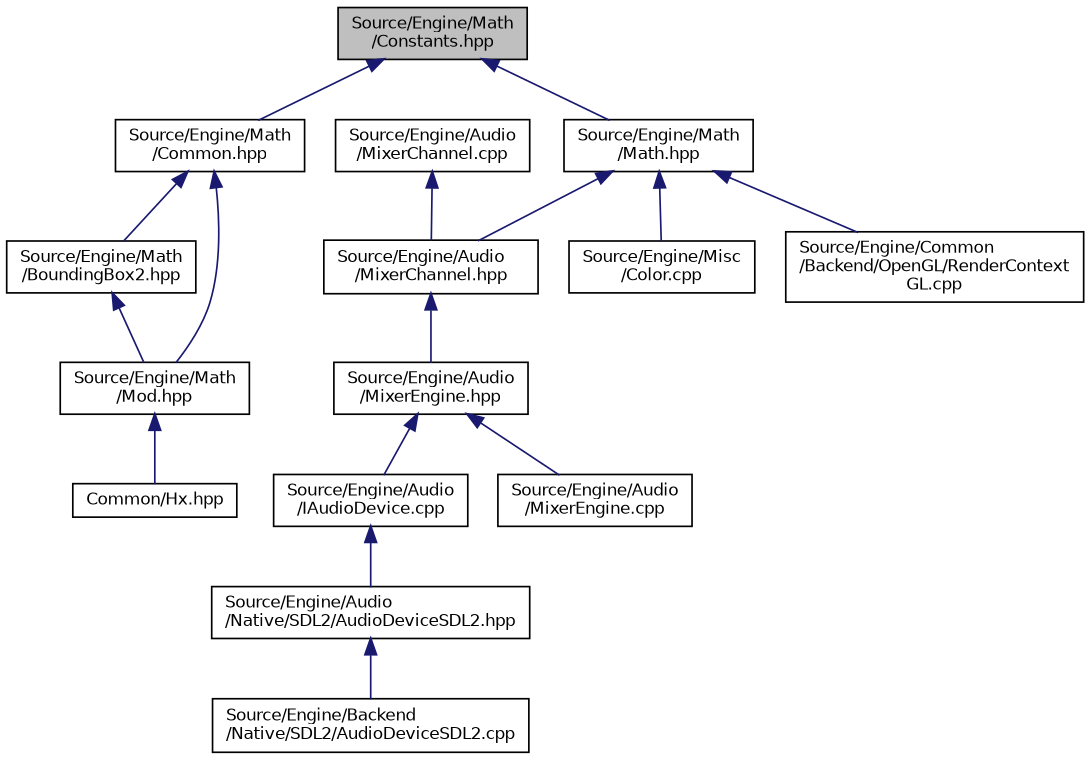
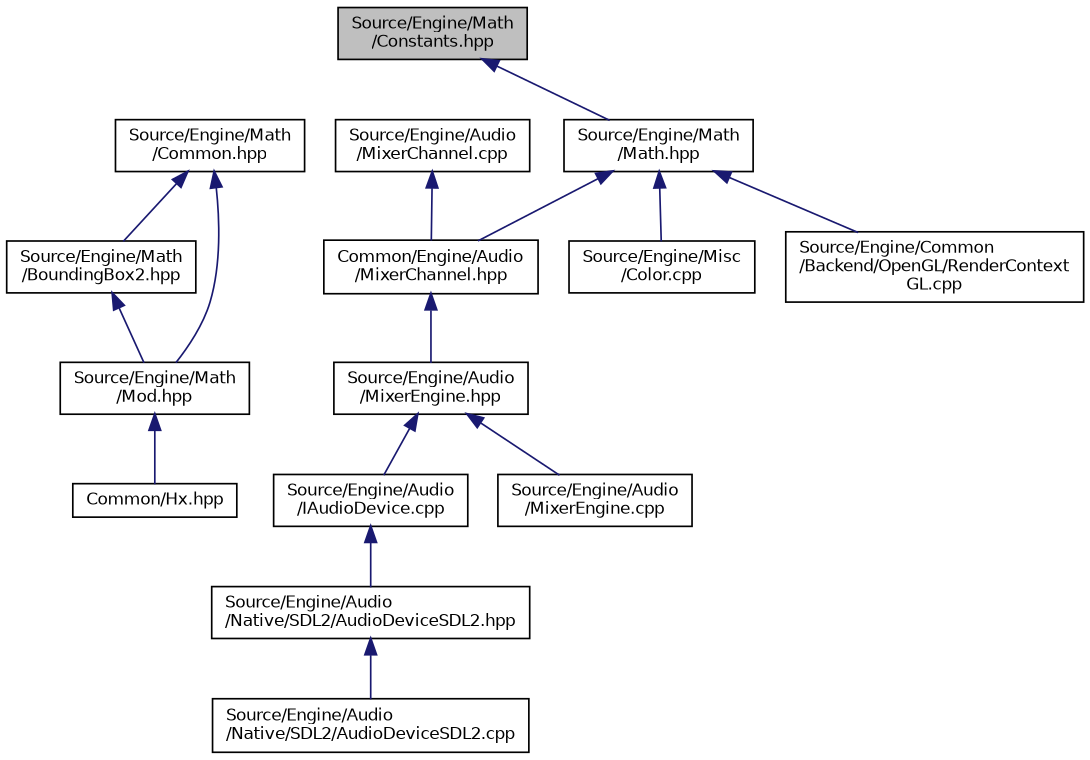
  digraph {
    node [color=black fillcolor=white fontname=Helvetica fontsize=10 shape=record style=filled]
    edge [color=midnightblue dir=back fontname=Helvetica fontsize=10 labelfontname=Helvetica labelfontsize=10 style=solid]
    n1 [fillcolor=grey75 fontcolor=black height=0.2 label="Source/Engine/Math\l/Constants.hpp" width=0.4]
    n2 [height=0.2 label="Source/Engine/Math\l/Common.hpp" width=0.4]
    n3 [height=0.2 label="Source/Engine/Math\l/Math.hpp" width=0.4]
    n4 [height=0.2 label="Source/Engine/Math\l/BoundingBox2.hpp" width=0.4]
    n5 [height=0.2 label="Source/Engine/Math\l/Mod.hpp" width=0.4]
-   n6 [height=0.2 label="Source/Engine/Audio\l/MixerChannel.hpp" width=0.4]
+   n6 [height=0.2 label="Common/Engine/Audio\l/MixerChannel.hpp" width=0.4]
    n7 [height=0.2 label="Source/Engine/Misc\l/Color.cpp" width=0.4]
    n8 [height=0.2 label="Source/Engine/Common\l/Backend/OpenGL/RenderContext\lGL.cpp" width=0.4]
    n9 [height=0.2 label="Common/Hx.hpp" width=0.4]
    n10 [height=0.2 label="Source/Engine/Audio\l/MixerEngine.hpp" width=0.4]
    n11 [height=0.2 label="Source/Engine/Audio\l/IAudioDevice.cpp" width=0.4]
    n12 [height=0.2 label="Source/Engine/Audio\l/MixerEngine.cpp" width=0.4]
    n13 [height=0.2 label="Source/Engine/Audio\l/MixerChannel.cpp" width=0.4]
    n14 [height=0.2 label="Source/Engine/Audio\l/Native/SDL2/AudioDeviceSDL2.hpp" width=0.4]
-   n15 [height=0.2 label="Source/Engine/Backend\l/Native/SDL2/AudioDeviceSDL2.cpp" width=0.4]
-   n1 -> n2
+   n15 [height=0.2 label="Source/Engine/Audio\l/Native/SDL2/AudioDeviceSDL2.cpp" width=0.4]
    n1 -> n3
    n2 -> n4
    n2 -> n5
    n3 -> n6
    n3 -> n7
    n3 -> n8
    n4 -> n5
    n5 -> n9
    n6 -> n10
    n10 -> n11
    n10 -> n12
    n11 -> n14
    n13 -> n6
    n14 -> n15
  }
